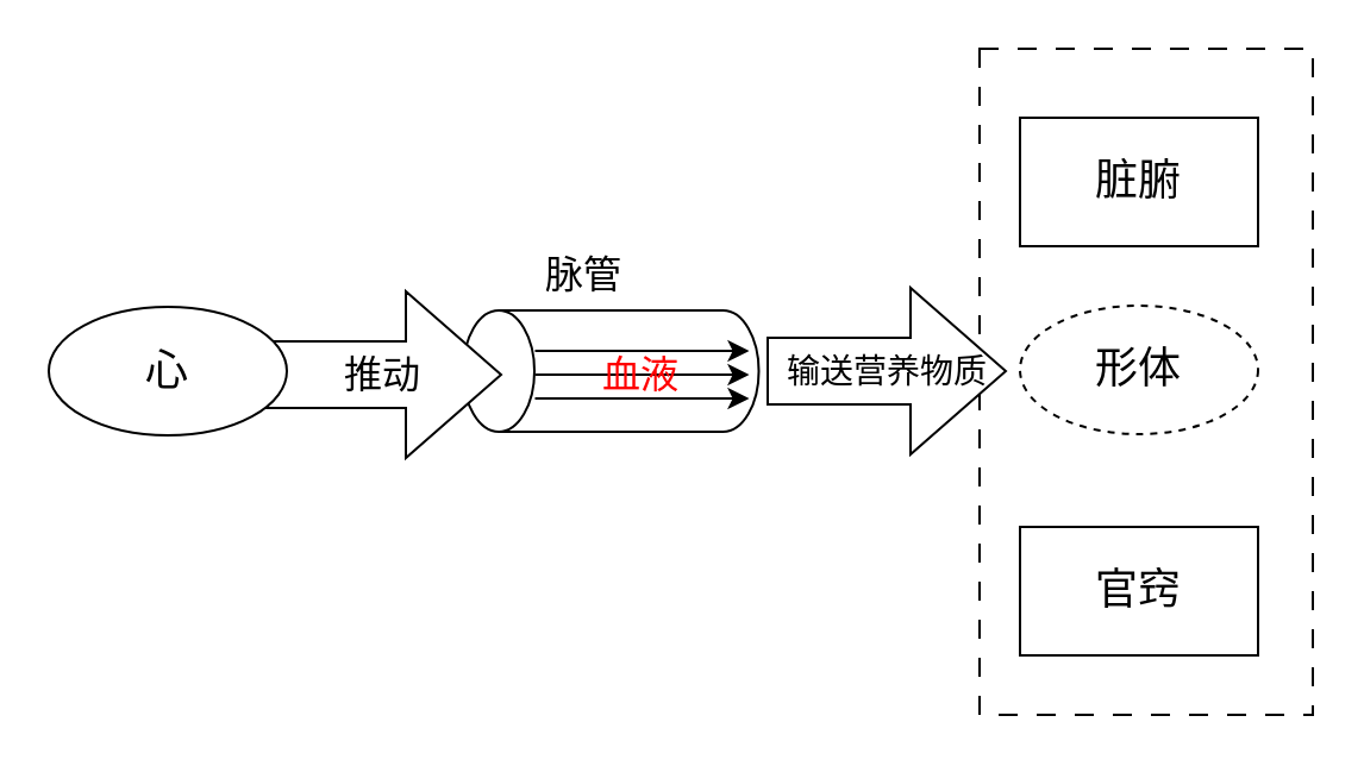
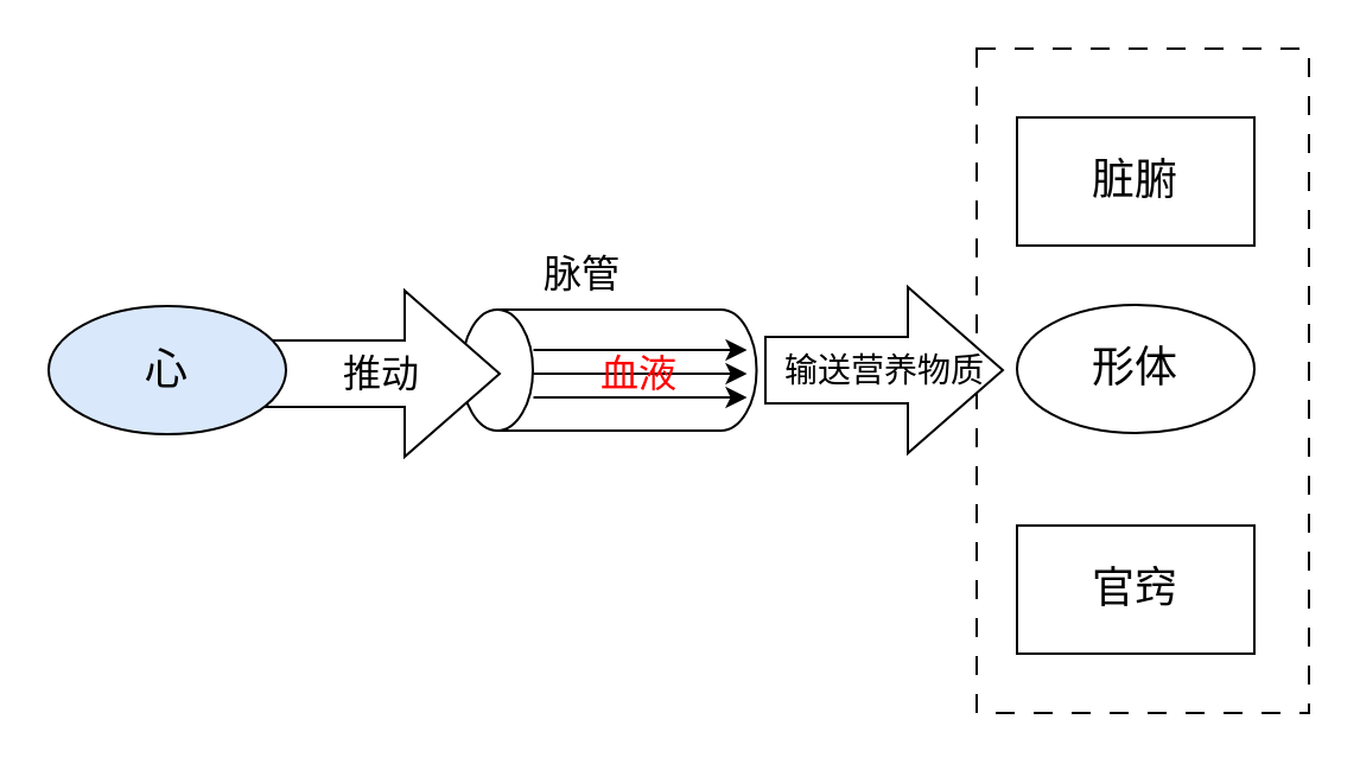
  <mxCell id="0" />
  <mxCell id="1" parent="0" />
  <mxCell id="2" value="" style="group" vertex="1" connectable="0" parent="1"><mxGeometry x="411" y="20" width="140" height="280" as="geometry" /></mxCell>
  <mxCell id="3" value="" style="rounded=0;whiteSpace=wrap;html=1;dashed=1;dashPattern=8 8;" vertex="1" parent="2"><mxGeometry width="140" height="280" as="geometry" /></mxCell>
  <mxCell id="4" value="官窍" style="whiteSpace=wrap;html=1;fontSize=18;rounded=0;" vertex="1" parent="2"><mxGeometry x="17" y="201" width="100" height="54" as="geometry" /></mxCell>
- <mxCell id="5" value="形体" style="ellipse;whiteSpace=wrap;html=1;fontSize=18;dashed=1;" vertex="1" parent="2"><mxGeometry x="17" y="108" width="100" height="54" as="geometry" /></mxCell>
+ <mxCell id="5" value="形体" style="ellipse;whiteSpace=wrap;html=1;fontSize=18;" vertex="1" parent="2"><mxGeometry x="17" y="108" width="100" height="54" as="geometry" /></mxCell>
  <mxCell id="6" value="脏腑" style="whiteSpace=wrap;html=1;fontSize=18;rounded=0;" vertex="1" parent="2"><mxGeometry x="17" y="29" width="100" height="54" as="geometry" /></mxCell>
  <mxCell id="7" value="输送营养物质" style="html=1;shadow=0;dashed=0;align=center;verticalAlign=middle;shape=mxgraph.arrows2.arrow;dy=0.6;dx=40;notch=0;fontSize=14;" vertex="1" parent="1"><mxGeometry x="322" y="120.5" width="100" height="70" as="geometry" /></mxCell>
  <mxCell id="8" value="" style="shape=cylinder3;whiteSpace=wrap;html=1;boundedLbl=1;backgroundOutline=1;size=15;rotation=-90;" vertex="1" parent="1"><mxGeometry x="230.63" y="93.38" width="51" height="124.25" as="geometry" /></mxCell>
  <mxCell id="9" value="推动" style="html=1;shadow=0;dashed=0;align=center;verticalAlign=middle;shape=mxgraph.arrows2.arrow;dy=0.6;dx=40;notch=0;fontSize=16;" vertex="1" parent="1"><mxGeometry x="110" y="122" width="100" height="70" as="geometry" /></mxCell>
  <mxCell id="10" value="" style="group" vertex="1" connectable="0" parent="1"><mxGeometry x="224.25" y="147" width="90" height="20" as="geometry" /></mxCell>
  <mxCell id="11" value="" style="endArrow=classic;html=1;rounded=0;" edge="1" parent="10"><mxGeometry width="50" height="50" relative="1" as="geometry"><mxPoint as="sourcePoint" /><mxPoint x="90" as="targetPoint" /></mxGeometry></mxCell>
  <mxCell id="12" value="" style="endArrow=classic;html=1;rounded=0;" edge="1" parent="10"><mxGeometry width="50" height="50" relative="1" as="geometry"><mxPoint y="10" as="sourcePoint" /><mxPoint x="90" y="10" as="targetPoint" /></mxGeometry></mxCell>
  <mxCell id="13" value="" style="endArrow=classic;html=1;rounded=0;" edge="1" parent="10"><mxGeometry width="50" height="50" relative="1" as="geometry"><mxPoint y="20" as="sourcePoint" /><mxPoint x="90" y="20" as="targetPoint" /></mxGeometry></mxCell>
- <mxCell id="14" value="心" style="ellipse;whiteSpace=wrap;html=1;fontSize=18;" vertex="1" parent="1"><mxGeometry x="20" y="128.5" width="100" height="54" as="geometry" /></mxCell>
+ <mxCell id="14" value="心" style="ellipse;whiteSpace=wrap;html=1;fontSize=18;fillColor=#dae8fc;" vertex="1" parent="1"><mxGeometry x="20" y="128.5" width="100" height="54" as="geometry" /></mxCell>
  <mxCell id="15" value="脉管" style="text;html=1;strokeColor=none;fillColor=none;align=center;verticalAlign=middle;whiteSpace=wrap;rounded=0;fontSize=16;" vertex="1" parent="1"><mxGeometry x="215" y="100" width="60" height="30" as="geometry" /></mxCell>
  <mxCell id="16" value="血液" style="text;html=1;strokeColor=none;fillColor=none;align=center;verticalAlign=middle;whiteSpace=wrap;rounded=0;fontSize=16;fontColor=#FF0000;" vertex="1" parent="1"><mxGeometry x="239.25" y="142" width="60" height="30" as="geometry" /></mxCell>
